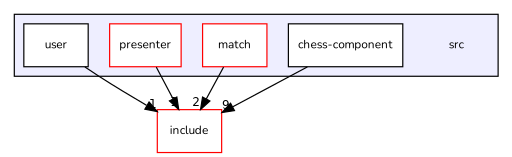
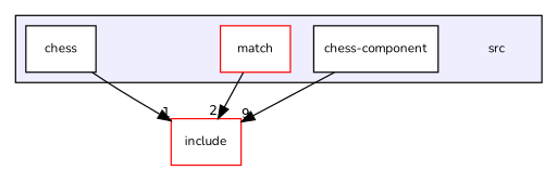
  digraph {
    compound=true
    fontname=Nunito
    node [fontname=Nunito fontsize=10 shape=box color=red fillcolor=white style=filled]
    edge [fontname=Nunito headlabel=1 labeldistance=1.5 labelfontname=Helvetica labelfontsize=10]
    n1 [label=src shape=plaintext color="" fillcolor="" style=""]
    n2 [color=black label="chess-component"]
    n3 [label=match]
-   n4 [label=presenter]
-   n5 [color=black label=user]
+   n5 [color=black label=chess]
    n6 [label=include]
    subgraph cluster_1 {
      bgcolor="#eeeeff"
      pencolor=black
      n1
      n2
      n3
-     n4
      n5
    }
    n2 -> n6 [headlabel=9]
    n3 -> n6 [headlabel=2]
-   n4 -> n6
    n5 -> n6
  }
